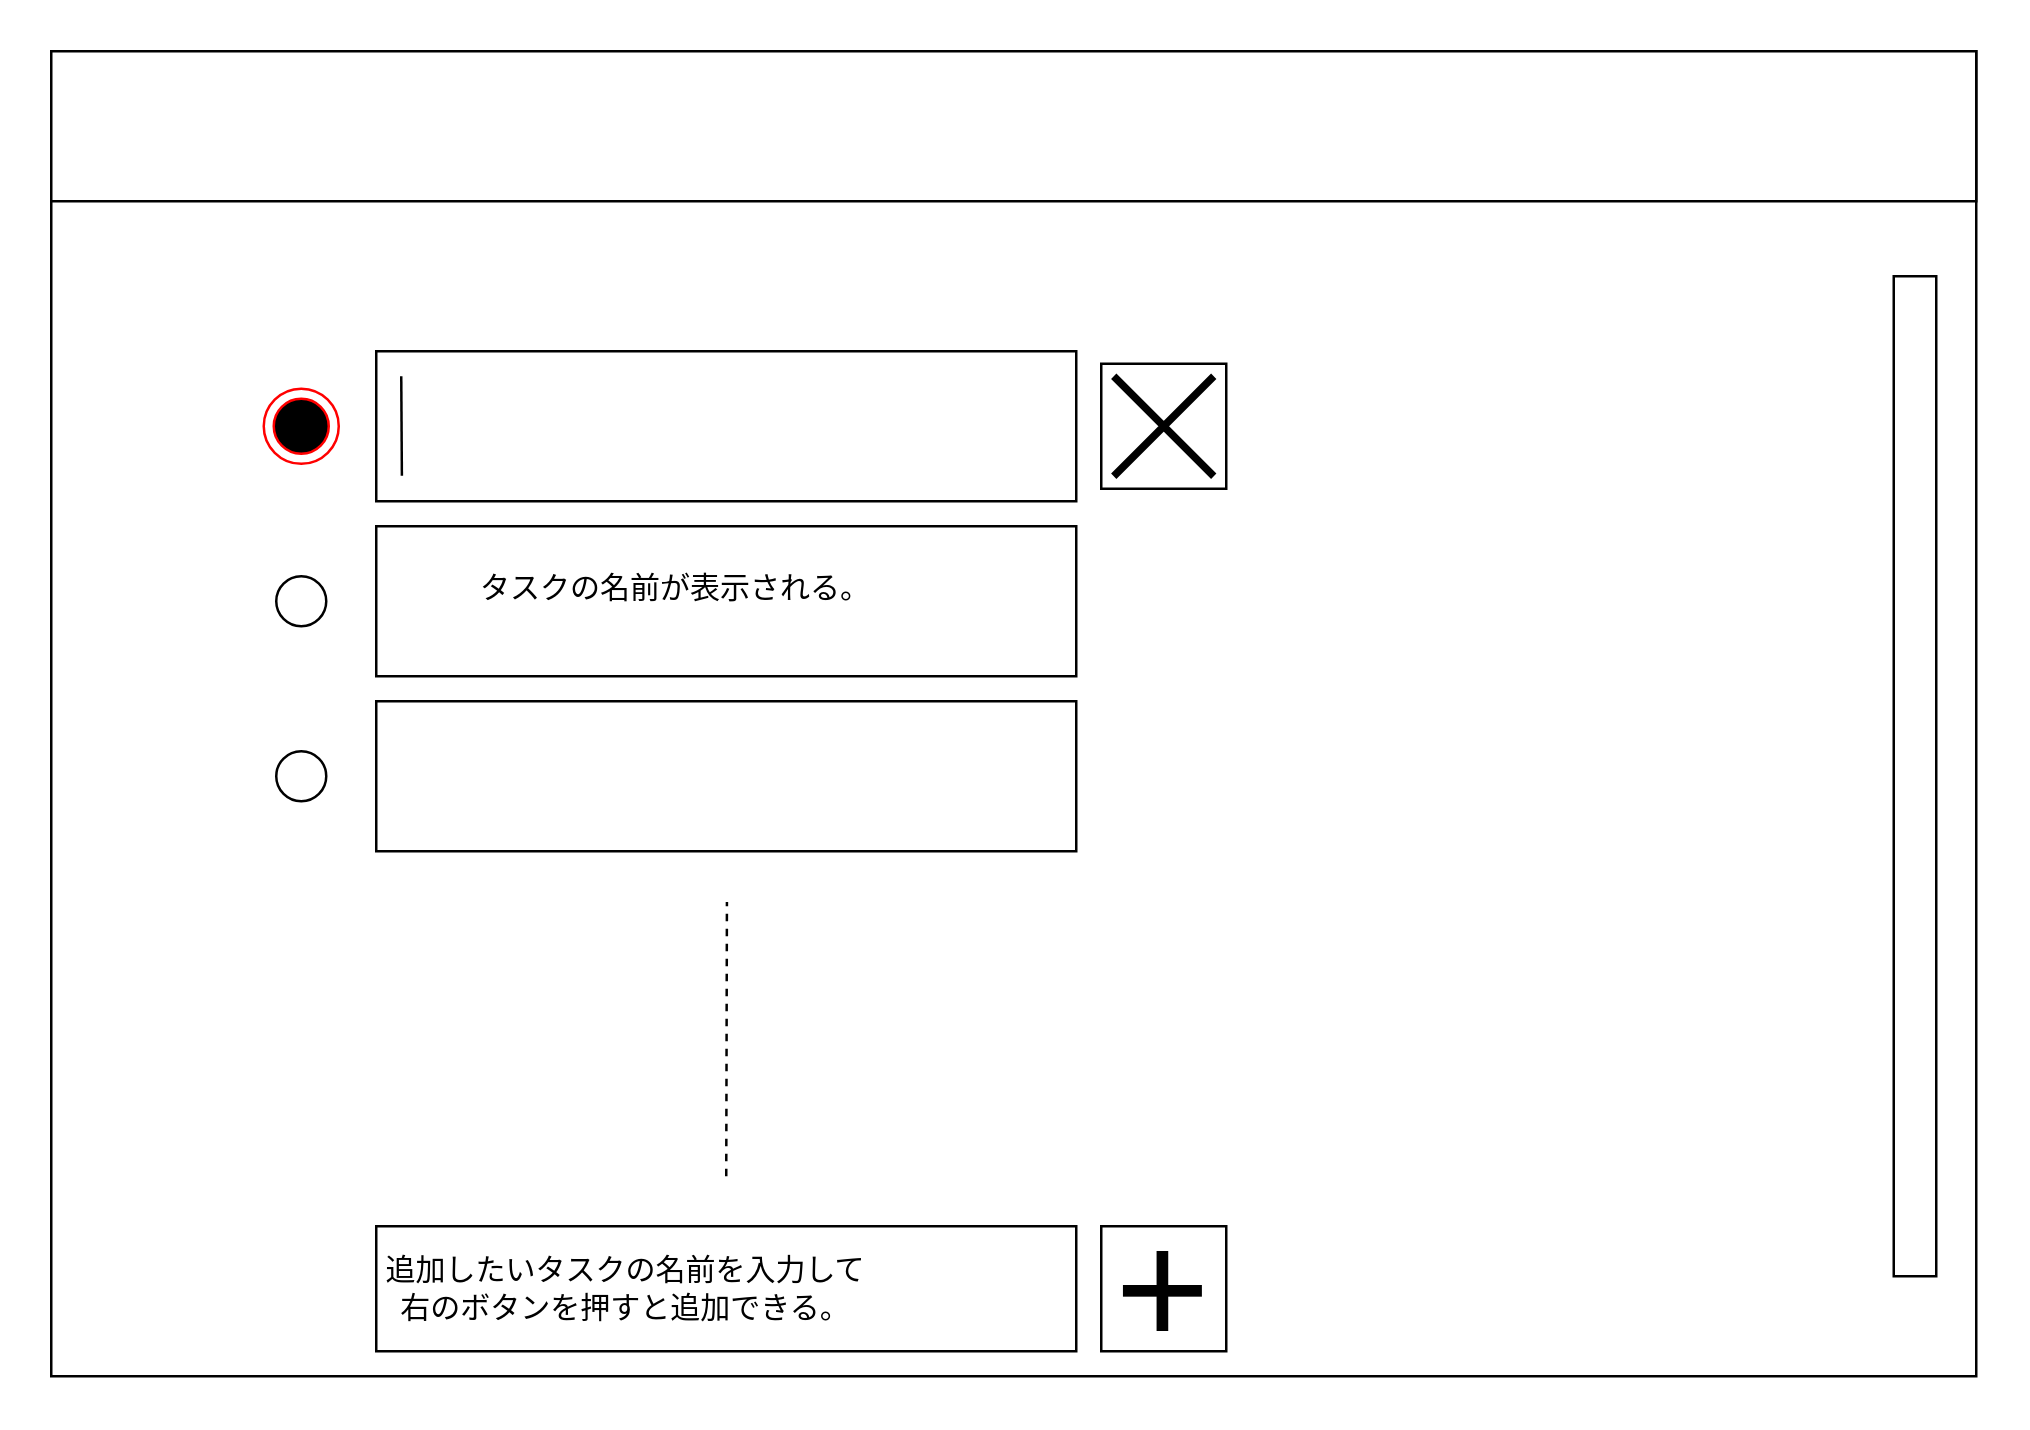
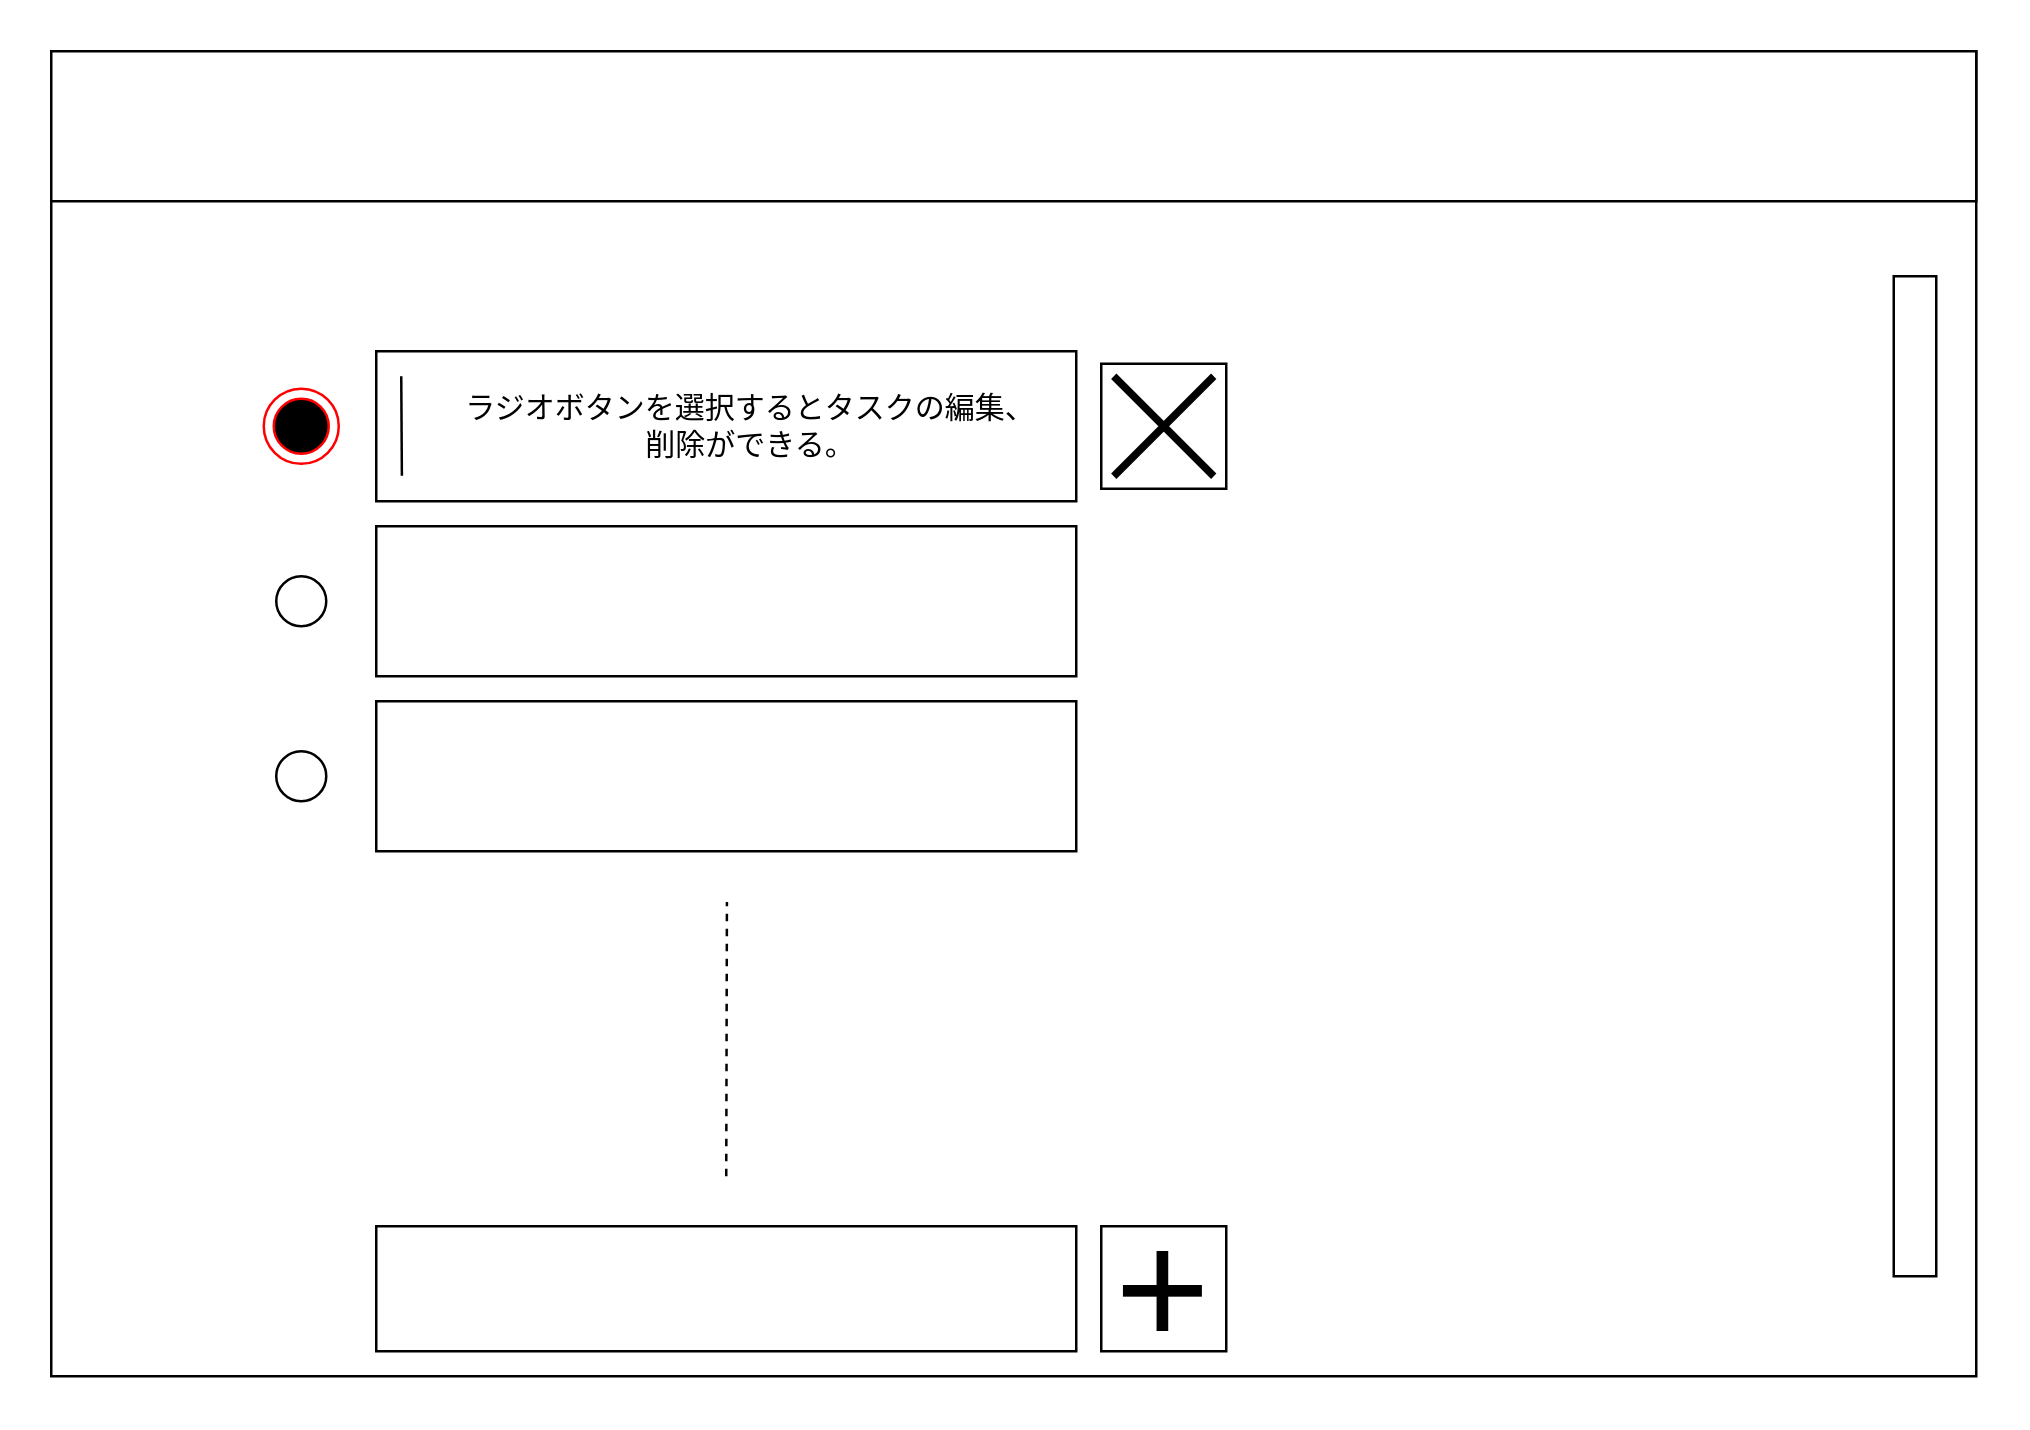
  <mxCell id="0" />
  <mxCell id="1" parent="0" />
  <mxCell id="2" value="" style="rounded=0;whiteSpace=wrap;html=1;" vertex="1" parent="1"><mxGeometry x="20" y="20" width="770" height="530" as="geometry" /></mxCell>
  <mxCell id="3" value="" style="whiteSpace=wrap;html=1;aspect=fixed;" vertex="1" parent="1"><mxGeometry x="440" y="145" width="50" height="50" as="geometry" /></mxCell>
  <mxCell id="4" value="" style="rounded=0;whiteSpace=wrap;html=1;" vertex="1" parent="1"><mxGeometry x="20" y="20" width="770" height="60" as="geometry" /></mxCell>
  <mxCell id="5" value="" style="rounded=0;whiteSpace=wrap;html=1;" vertex="1" parent="1"><mxGeometry x="150" y="140" width="280" height="60" as="geometry" /></mxCell>
  <mxCell id="6" value="" style="rounded=0;whiteSpace=wrap;html=1;" vertex="1" parent="1"><mxGeometry x="150" y="210" width="280" height="60" as="geometry" /></mxCell>
  <mxCell id="7" value="" style="rounded=0;whiteSpace=wrap;html=1;" vertex="1" parent="1"><mxGeometry x="150" y="280" width="280" height="60" as="geometry" /></mxCell>
  <mxCell id="8" value="" style="endArrow=none;dashed=1;html=1;rounded=0;entryX=0.351;entryY=0.642;entryDx=0;entryDy=0;entryPerimeter=0;" edge="1" parent="1" target="2"><mxGeometry width="50" height="50" relative="1" as="geometry"><mxPoint x="290" y="470" as="sourcePoint" /><mxPoint x="370" y="260" as="targetPoint" /></mxGeometry></mxCell>
  <mxCell id="9" value="" style="ellipse;whiteSpace=wrap;html=1;aspect=fixed;" vertex="1" parent="1"><mxGeometry x="110" y="160" width="20" height="20" as="geometry" /></mxCell>
  <mxCell id="10" value="" style="ellipse;whiteSpace=wrap;html=1;aspect=fixed;" vertex="1" parent="1"><mxGeometry x="110" y="230" width="20" height="20" as="geometry" /></mxCell>
  <mxCell id="11" value="" style="ellipse;whiteSpace=wrap;html=1;aspect=fixed;" vertex="1" parent="1"><mxGeometry x="110" y="300" width="20" height="20" as="geometry" /></mxCell>
  <mxCell id="12" value="" style="rounded=0;whiteSpace=wrap;html=1;" vertex="1" parent="1"><mxGeometry x="150" y="490" width="280" height="50" as="geometry" /></mxCell>
  <mxCell id="13" value="" style="whiteSpace=wrap;html=1;aspect=fixed;" vertex="1" parent="1"><mxGeometry x="440" y="490" width="50" height="50" as="geometry" /></mxCell>
  <mxCell id="14" value="&lt;font style=&quot;font-size: 65px;&quot;&gt;+&lt;/font&gt;" style="text;html=1;align=center;verticalAlign=middle;whiteSpace=wrap;rounded=0;" vertex="1" parent="1"><mxGeometry x="435" y="500" width="60" height="30" as="geometry" /></mxCell>
  <mxCell id="15" value="" style="ellipse;html=1;shape=endState;fillColor=#000000;strokeColor=#ff0000;" vertex="1" parent="1"><mxGeometry x="105" y="155" width="30" height="30" as="geometry" /></mxCell>
  <mxCell id="16" value="" style="shape=umlDestroy;whiteSpace=wrap;html=1;strokeWidth=3;targetShapes=umlLifeline;" vertex="1" parent="1"><mxGeometry x="445" y="150" width="40" height="40" as="geometry" /></mxCell>
  <mxCell id="17" value="" style="endArrow=none;html=1;rounded=0;entryX=0.675;entryY=0.472;entryDx=0;entryDy=0;entryPerimeter=0;" edge="1" parent="1"><mxGeometry width="50" height="50" relative="1" as="geometry"><mxPoint x="160.25" y="189.84" as="sourcePoint" /><mxPoint x="160" y="150" as="targetPoint" /></mxGeometry></mxCell>
  <mxCell id="18" value="" style="rounded=0;whiteSpace=wrap;html=1;" vertex="1" parent="1"><mxGeometry x="757" y="110" width="17" height="400" as="geometry" /></mxCell>
- <mxCell id="20" value="タスクの名前が表示される。" style="text;html=1;align=center;verticalAlign=middle;whiteSpace=wrap;rounded=0;" vertex="1" parent="1"><mxGeometry x="190" y="220" width="160" height="30" as="geometry" /></mxCell>
- <mxCell id="21" value="追加したいタスクの名前を入力して右のボタンを押すと追加できる。" style="text;html=1;align=center;verticalAlign=middle;whiteSpace=wrap;rounded=0;" vertex="1" parent="1"><mxGeometry x="150" y="500" width="200" height="30" as="geometry" /></mxCell>
+ <mxCell id="19" value="ラジオボタンを選択するとタスクの編集、削除ができる。" style="text;html=1;align=center;verticalAlign=middle;whiteSpace=wrap;rounded=0;" vertex="1" parent="1"><mxGeometry x="180" y="155" width="240" height="30" as="geometry" /></mxCell>
